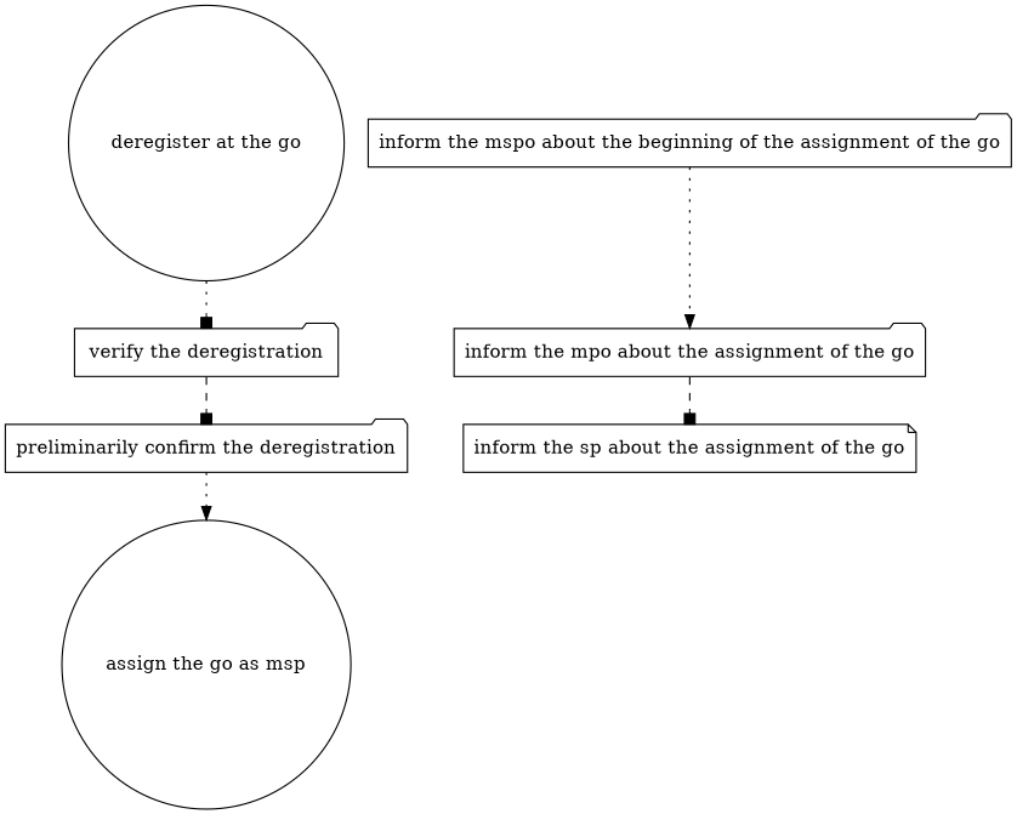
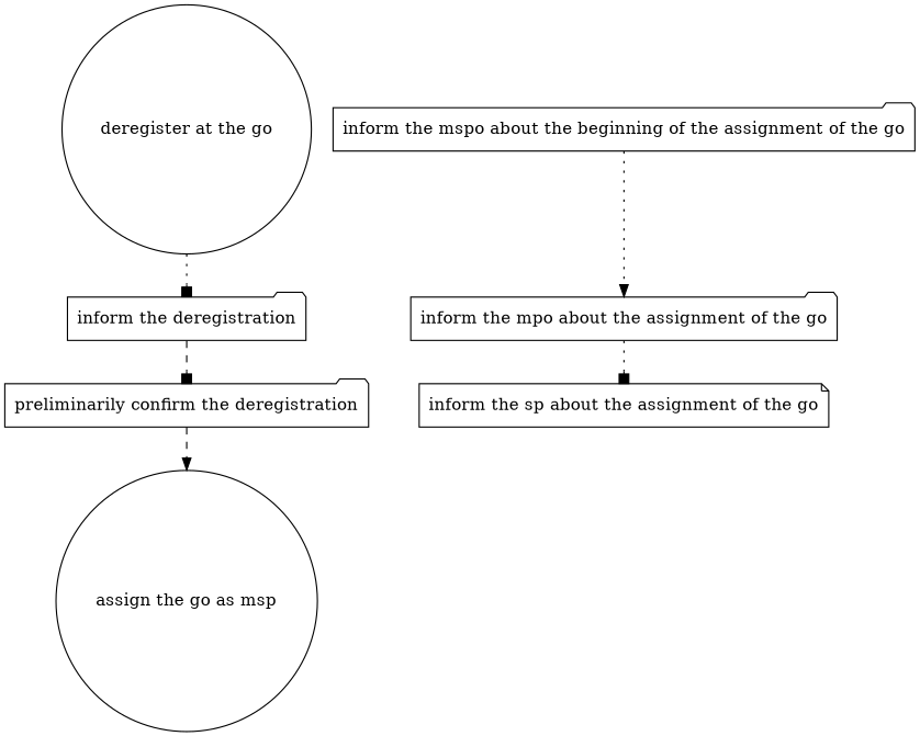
  strict digraph {
    node [shape=folder]
    edge [arrowhead=box attrs="{'type': 'flow', 'label': 'flow'}" style=dashed]
    "deregister at the go" [attrs="{'type': 'Activity', 'label': 'deregister at the go'}" shape=circle]
-   "verify the deregistration" [attrs="{'type': 'Activity', 'label': 'verify the deregistration'}"]
+   "verify the deregistration" [attrs="{'type': 'Activity', 'label': 'verify the deregistration'}" label="inform the deregistration"]
    "preliminarily confirm the deregistration" [attrs="{'type': 'Activity', 'label': 'preliminarily confirm the deregistration'}"]
    "assign the go as msp" [attrs="{'type': 'Activity', 'label': 'assign the go as msp'}" shape=circle]
    "inform the mspo about the beginning of the assignment of the go" [attrs="{'type': 'Activity', 'label': 'inform the mspo about the beginning of the assignment of the go'}"]
    "inform the mpo about the assignment of the go" [attrs="{'type': 'Activity', 'label': 'inform the mpo about the assignment of the go'}"]
    "inform the sp about the assignment of the go" [attrs="{'type': 'Activity', 'label': 'inform the sp about the assignment of the go'}" shape=note]
    "deregister at the go" -> "verify the deregistration" [style=dotted]
    "verify the deregistration" -> "preliminarily confirm the deregistration"
-   "preliminarily confirm the deregistration" -> "assign the go as msp" [arrowhead=normal style=dotted]
+   "preliminarily confirm the deregistration" -> "assign the go as msp" [arrowhead=normal]
    "inform the mspo about the beginning of the assignment of the go" -> "inform the mpo about the assignment of the go" [arrowhead=normal style=dotted]
-   "inform the mpo about the assignment of the go" -> "inform the sp about the assignment of the go"
+   "inform the mpo about the assignment of the go" -> "inform the sp about the assignment of the go" [style=dotted]
  }
